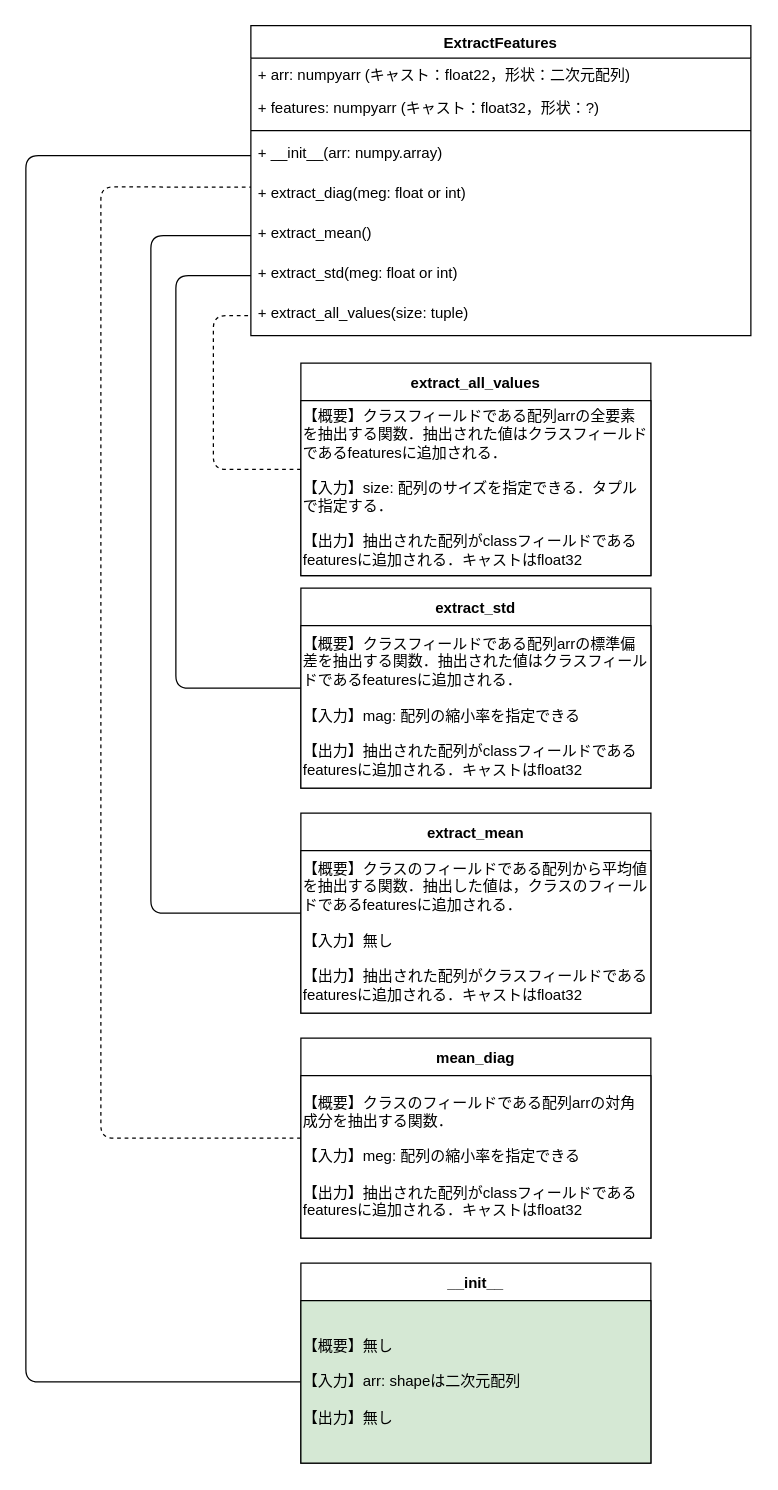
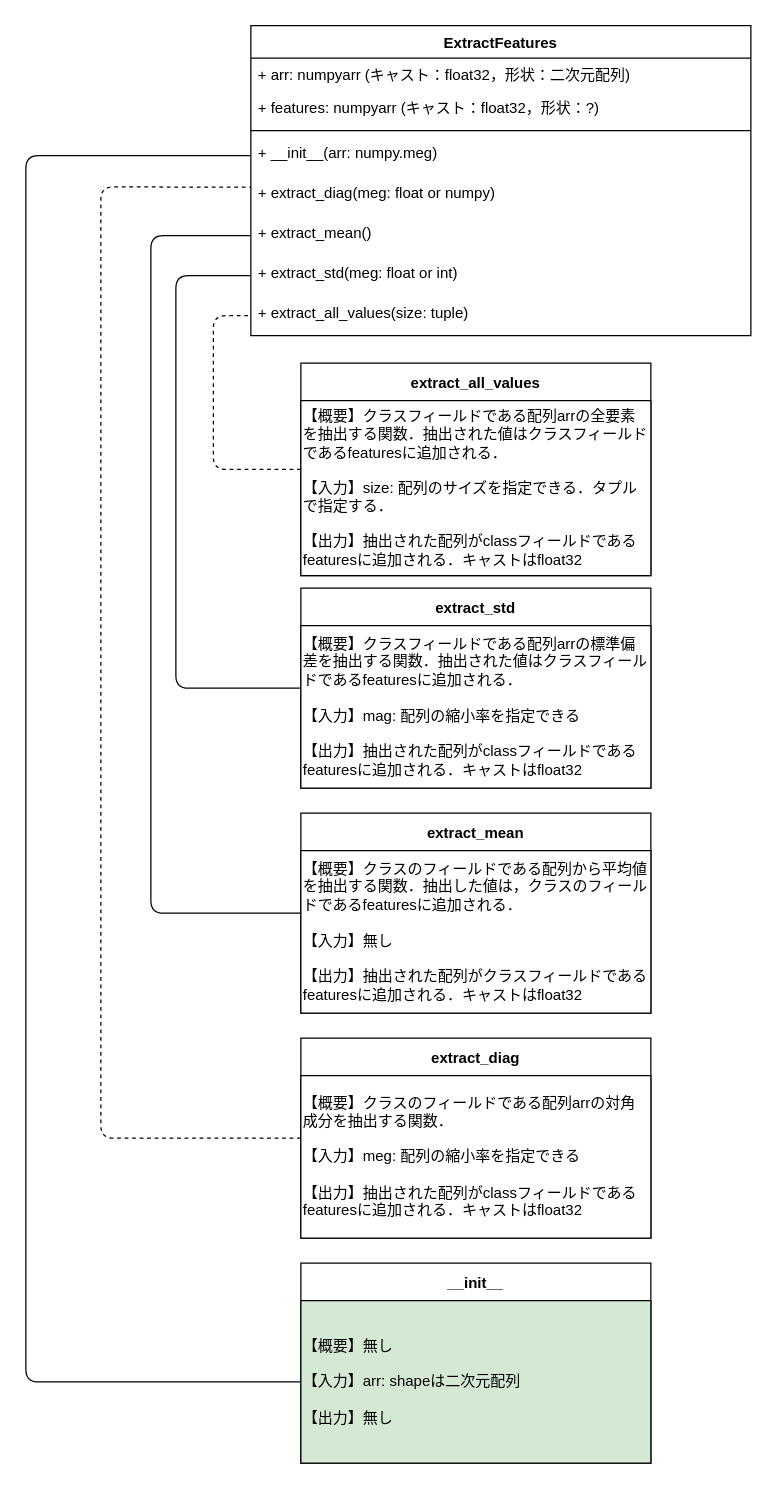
  <mxCell id="0" />
  <mxCell id="1" parent="0" />
  <mxCell id="2" value="ExtractFeatures" style="swimlane;fontStyle=1;align=center;verticalAlign=top;childLayout=stackLayout;horizontal=1;startSize=26;horizontalStack=0;resizeParent=1;resizeParentMax=0;resizeLast=0;collapsible=1;marginBottom=0;" vertex="1" parent="1"><mxGeometry x="200" y="20" width="400" height="248" as="geometry" /></mxCell>
- <mxCell id="3" value="+ arr: numpyarr (キャスト：float22，形状：二次元配列)" style="text;strokeColor=none;fillColor=none;align=left;verticalAlign=top;spacingLeft=4;spacingRight=4;overflow=hidden;rotatable=0;points=[[0,0.5],[1,0.5]];portConstraint=eastwest;" vertex="1" parent="2"><mxGeometry y="26" width="400" height="26" as="geometry" /></mxCell>
+ <mxCell id="3" value="+ arr: numpyarr (キャスト：float32，形状：二次元配列)" style="text;strokeColor=none;fillColor=none;align=left;verticalAlign=top;spacingLeft=4;spacingRight=4;overflow=hidden;rotatable=0;points=[[0,0.5],[1,0.5]];portConstraint=eastwest;" vertex="1" parent="2"><mxGeometry y="26" width="400" height="26" as="geometry" /></mxCell>
  <mxCell id="4" value="+ features: numpyarr (キャスト：float32，形状：?)" style="text;strokeColor=none;fillColor=none;align=left;verticalAlign=top;spacingLeft=4;spacingRight=4;overflow=hidden;rotatable=0;points=[[0,0.5],[1,0.5]];portConstraint=eastwest;" vertex="1" parent="2"><mxGeometry y="52" width="400" height="28" as="geometry" /></mxCell>
  <mxCell id="5" value="" style="line;strokeWidth=1;fillColor=none;align=left;verticalAlign=middle;spacingTop=-1;spacingLeft=3;spacingRight=3;rotatable=0;labelPosition=right;points=[];portConstraint=eastwest;" vertex="1" parent="2"><mxGeometry y="80" width="400" height="8" as="geometry" /></mxCell>
- <mxCell id="6" value="+ __init__(arr: numpy.array)" style="text;strokeColor=none;fillColor=none;align=left;verticalAlign=top;spacingLeft=4;spacingRight=4;overflow=hidden;rotatable=0;points=[[0,0.5],[1,0.5]];portConstraint=eastwest;" vertex="1" parent="2"><mxGeometry y="88" width="400" height="32" as="geometry" /></mxCell>
- <mxCell id="7" value="+ extract_diag(meg: float or int)" style="text;strokeColor=none;fillColor=none;align=left;verticalAlign=top;spacingLeft=4;spacingRight=4;overflow=hidden;rotatable=0;points=[[0,0.5],[1,0.5]];portConstraint=eastwest;" vertex="1" parent="2"><mxGeometry y="120" width="400" height="32" as="geometry" /></mxCell>
+ <mxCell id="6" value="+ __init__(arr: numpy.meg)" style="text;strokeColor=none;fillColor=none;align=left;verticalAlign=top;spacingLeft=4;spacingRight=4;overflow=hidden;rotatable=0;points=[[0,0.5],[1,0.5]];portConstraint=eastwest;" vertex="1" parent="2"><mxGeometry y="88" width="400" height="32" as="geometry" /></mxCell>
+ <mxCell id="7" value="+ extract_diag(meg: float or numpy)" style="text;strokeColor=none;fillColor=none;align=left;verticalAlign=top;spacingLeft=4;spacingRight=4;overflow=hidden;rotatable=0;points=[[0,0.5],[1,0.5]];portConstraint=eastwest;" vertex="1" parent="2"><mxGeometry y="120" width="400" height="32" as="geometry" /></mxCell>
  <mxCell id="8" value="+ extract_mean()" style="text;strokeColor=none;fillColor=none;align=left;verticalAlign=top;spacingLeft=4;spacingRight=4;overflow=hidden;rotatable=0;points=[[0,0.5],[1,0.5]];portConstraint=eastwest;" vertex="1" parent="2"><mxGeometry y="152" width="400" height="32" as="geometry" /></mxCell>
  <mxCell id="9" value="+ extract_std(meg: float or int)" style="text;strokeColor=none;fillColor=none;align=left;verticalAlign=top;spacingLeft=4;spacingRight=4;overflow=hidden;rotatable=0;points=[[0,0.5],[1,0.5]];portConstraint=eastwest;" vertex="1" parent="2"><mxGeometry y="184" width="400" height="32" as="geometry" /></mxCell>
  <mxCell id="10" value="+ extract_all_values(size: tuple)" style="text;strokeColor=none;fillColor=none;align=left;verticalAlign=top;spacingLeft=4;spacingRight=4;overflow=hidden;rotatable=0;points=[[0,0.5],[1,0.5]];portConstraint=eastwest;" vertex="1" parent="2"><mxGeometry y="216" width="400" height="32" as="geometry" /></mxCell>
  <mxCell id="11" value="extract_mean" style="swimlane;startSize=30;" vertex="1" parent="1"><mxGeometry x="240" y="650" width="280" height="160" as="geometry"><mxRectangle x="214" y="300" width="130" height="23" as="alternateBounds" /></mxGeometry></mxCell>
  <mxCell id="12" value="&lt;span&gt;【概要&lt;/span&gt;&lt;span&gt;】クラスのフィールドである配列から平均値を抽出する関数．抽出した値は，クラスのフィールドであるfeaturesに追加される．&lt;br&gt;&lt;br&gt;&lt;/span&gt;【入力】無し&lt;br&gt;&lt;br&gt;【出力】抽出された配列がクラスフィールドであるfeaturesに追加される．キャストはfloat32" style="whiteSpace=wrap;html=1;align=left;" vertex="1" parent="11"><mxGeometry y="30" width="280" height="130" as="geometry" /></mxCell>
  <mxCell id="13" value="extract_std" style="swimlane;startSize=30;" vertex="1" parent="1"><mxGeometry x="240" y="470" width="280" height="160" as="geometry"><mxRectangle x="214" y="300" width="130" height="23" as="alternateBounds" /></mxGeometry></mxCell>
  <mxCell id="14" value="&lt;span&gt;【概要&lt;/span&gt;&lt;span&gt;】クラスフィールドである配列arrの標準偏差を抽出する関数．抽出された値はクラスフィールドであるfeaturesに追加される．&lt;br&gt;&lt;br&gt;&lt;/span&gt;【入力】mag: 配列の縮小率を指定できる&lt;br&gt;&lt;br&gt;【出力】抽出された配列がclassフィールドであるfeaturesに追加される．キャストはfloat32" style="whiteSpace=wrap;html=1;align=left;" vertex="1" parent="13"><mxGeometry y="30" width="280" height="130" as="geometry" /></mxCell>
  <mxCell id="15" value="" style="endArrow=none;html=1;exitX=0;exitY=0.5;exitDx=0;exitDy=0;entryX=0;entryY=0.5;entryDx=0;entryDy=0;" edge="1" parent="1" source="23" target="6"><mxGeometry width="50" height="50" relative="1" as="geometry"><mxPoint x="590" y="330" as="sourcePoint" /><mxPoint x="150" y="140" as="targetPoint" /><Array as="points"><mxPoint x="20" y="1105" /><mxPoint x="20" y="124" /></Array></mxGeometry></mxCell>
  <mxCell id="16" value="" style="endArrow=none;html=1;exitX=0;exitY=0.5;exitDx=0;exitDy=0;entryX=0;entryY=0.289;entryDx=0;entryDy=0;entryPerimeter=0;dashed=1;" edge="1" parent="1" source="24" target="7"><mxGeometry width="50" height="50" relative="1" as="geometry"><mxPoint x="250" y="385" as="sourcePoint" /><mxPoint x="190" y="140" as="targetPoint" /><Array as="points"><mxPoint x="80" y="910" /><mxPoint x="80" y="149" /></Array></mxGeometry></mxCell>
  <mxCell id="17" value="" style="endArrow=none;html=1;exitX=0;exitY=0.5;exitDx=0;exitDy=0;entryX=0;entryY=0.5;entryDx=0;entryDy=0;" edge="1" parent="1" source="11" target="8"><mxGeometry width="50" height="50" relative="1" as="geometry"><mxPoint x="210" y="570" as="sourcePoint" /><mxPoint x="10" y="220" as="targetPoint" /><Array as="points"><mxPoint x="120" y="730" /><mxPoint x="120" y="188" /></Array></mxGeometry></mxCell>
  <mxCell id="18" value="" style="endArrow=none;html=1;exitX=0;exitY=0.5;exitDx=0;exitDy=0;entryX=0;entryY=0.5;entryDx=0;entryDy=0;" edge="1" parent="1" source="13" target="9"><mxGeometry width="50" height="50" relative="1" as="geometry"><mxPoint x="250" y="730" as="sourcePoint" /><mxPoint x="210" y="198" as="targetPoint" /><Array as="points"><mxPoint x="140" y="550" /><mxPoint x="140" y="220" /></Array></mxGeometry></mxCell>
  <mxCell id="19" value="" style="endArrow=none;html=1;exitX=0;exitY=0.5;exitDx=0;exitDy=0;entryX=0;entryY=0.5;entryDx=0;entryDy=0;dashed=1;" edge="1" parent="1" source="20" target="10"><mxGeometry width="50" height="50" relative="1" as="geometry"><mxPoint x="260" y="740" as="sourcePoint" /><mxPoint x="220" y="208" as="targetPoint" /><Array as="points"><mxPoint x="170" y="375" /><mxPoint x="170" y="252" /></Array></mxGeometry></mxCell>
  <mxCell id="20" value="extract_all_values" style="swimlane;startSize=30;" vertex="1" parent="1"><mxGeometry x="240" y="290" width="280" height="170" as="geometry"><mxRectangle x="214" y="300" width="130" height="23" as="alternateBounds" /></mxGeometry></mxCell>
  <mxCell id="21" value="&lt;span&gt;【概要&lt;/span&gt;&lt;span&gt;】クラスフィールドである配列arrの全要素を抽出する関数．抽出された値はクラスフィールドであるfeaturesに追加される．&lt;br&gt;&lt;br&gt;&lt;/span&gt;【入力】size: 配列のサイズを指定できる．タプルで指定する．&lt;br&gt;&lt;br&gt;【出力】抽出された配列がclassフィールドであるfeaturesに追加される．キャストはfloat32" style="whiteSpace=wrap;html=1;align=left;" vertex="1" parent="20"><mxGeometry y="30" width="280" height="140" as="geometry" /></mxCell>
  <mxCell id="22" value="__init__" style="swimlane;startSize=30;" vertex="1" parent="1"><mxGeometry x="240" y="1010" width="280" height="160" as="geometry"><mxRectangle x="214" y="300" width="130" height="23" as="alternateBounds" /></mxGeometry></mxCell>
  <mxCell id="23" value="&lt;span&gt;【概要&lt;/span&gt;&lt;span&gt;】無し&lt;br&gt;&lt;br&gt;&lt;/span&gt;【入力】arr: shapeは二次元配列&lt;br&gt;&lt;br&gt;【出力】無し" style="whiteSpace=wrap;html=1;align=left;fillColor=#d5e8d4;" vertex="1" parent="22"><mxGeometry y="30" width="280" height="130" as="geometry" /></mxCell>
- <mxCell id="24" value="mean_diag" style="swimlane;startSize=30;" vertex="1" parent="1"><mxGeometry x="240" y="830" width="280" height="160" as="geometry"><mxRectangle x="214" y="300" width="130" height="23" as="alternateBounds" /></mxGeometry></mxCell>
+ <mxCell id="24" value="extract_diag" style="swimlane;startSize=30;" vertex="1" parent="1"><mxGeometry x="240" y="830" width="280" height="160" as="geometry"><mxRectangle x="214" y="300" width="130" height="23" as="alternateBounds" /></mxGeometry></mxCell>
  <mxCell id="25" value="&lt;span&gt;【概要&lt;/span&gt;&lt;span&gt;】クラスのフィールドである配列arrの対角成分を抽出する関数．&lt;br&gt;&lt;br&gt;&lt;/span&gt;【入力】meg: 配列の縮小率を指定できる&lt;br&gt;&lt;br&gt;【出力】抽出された配列がclassフィールドであるfeaturesに追加される．キャストはfloat32" style="whiteSpace=wrap;html=1;align=left;" vertex="1" parent="24"><mxGeometry y="30" width="280" height="130" as="geometry" /></mxCell>
